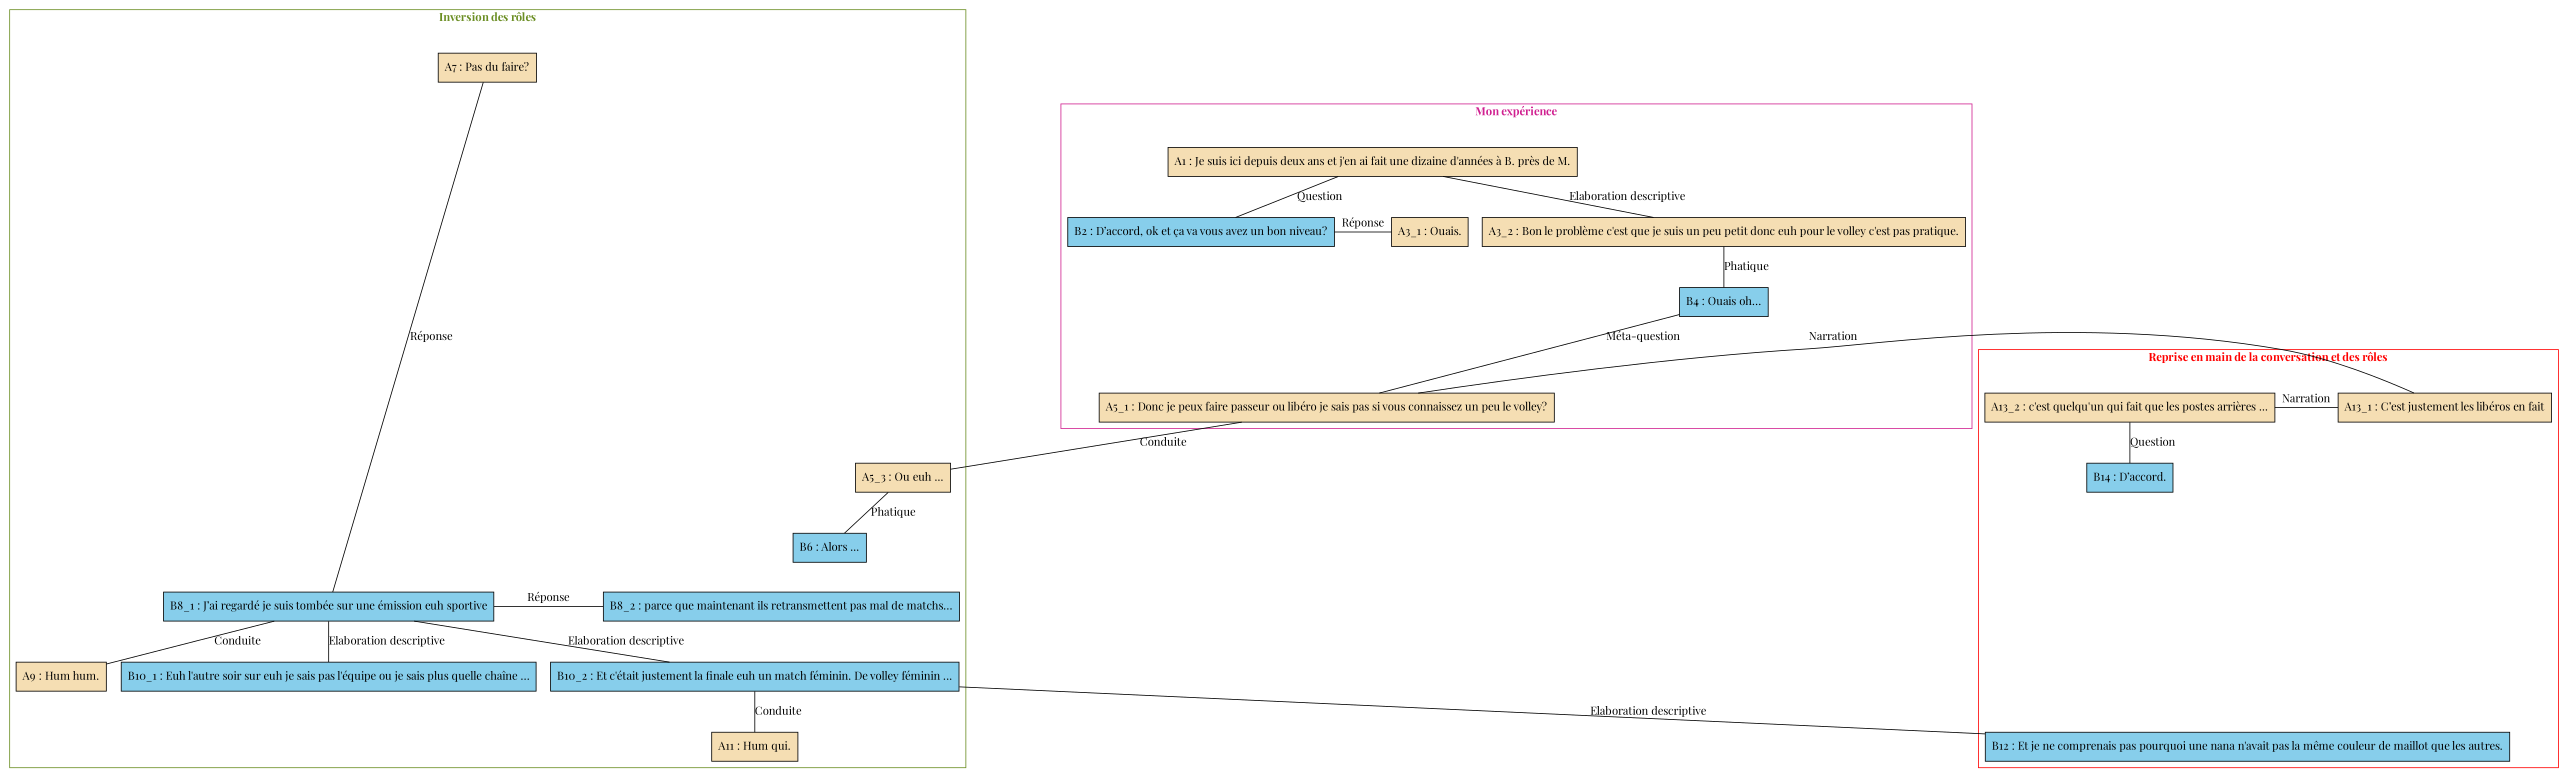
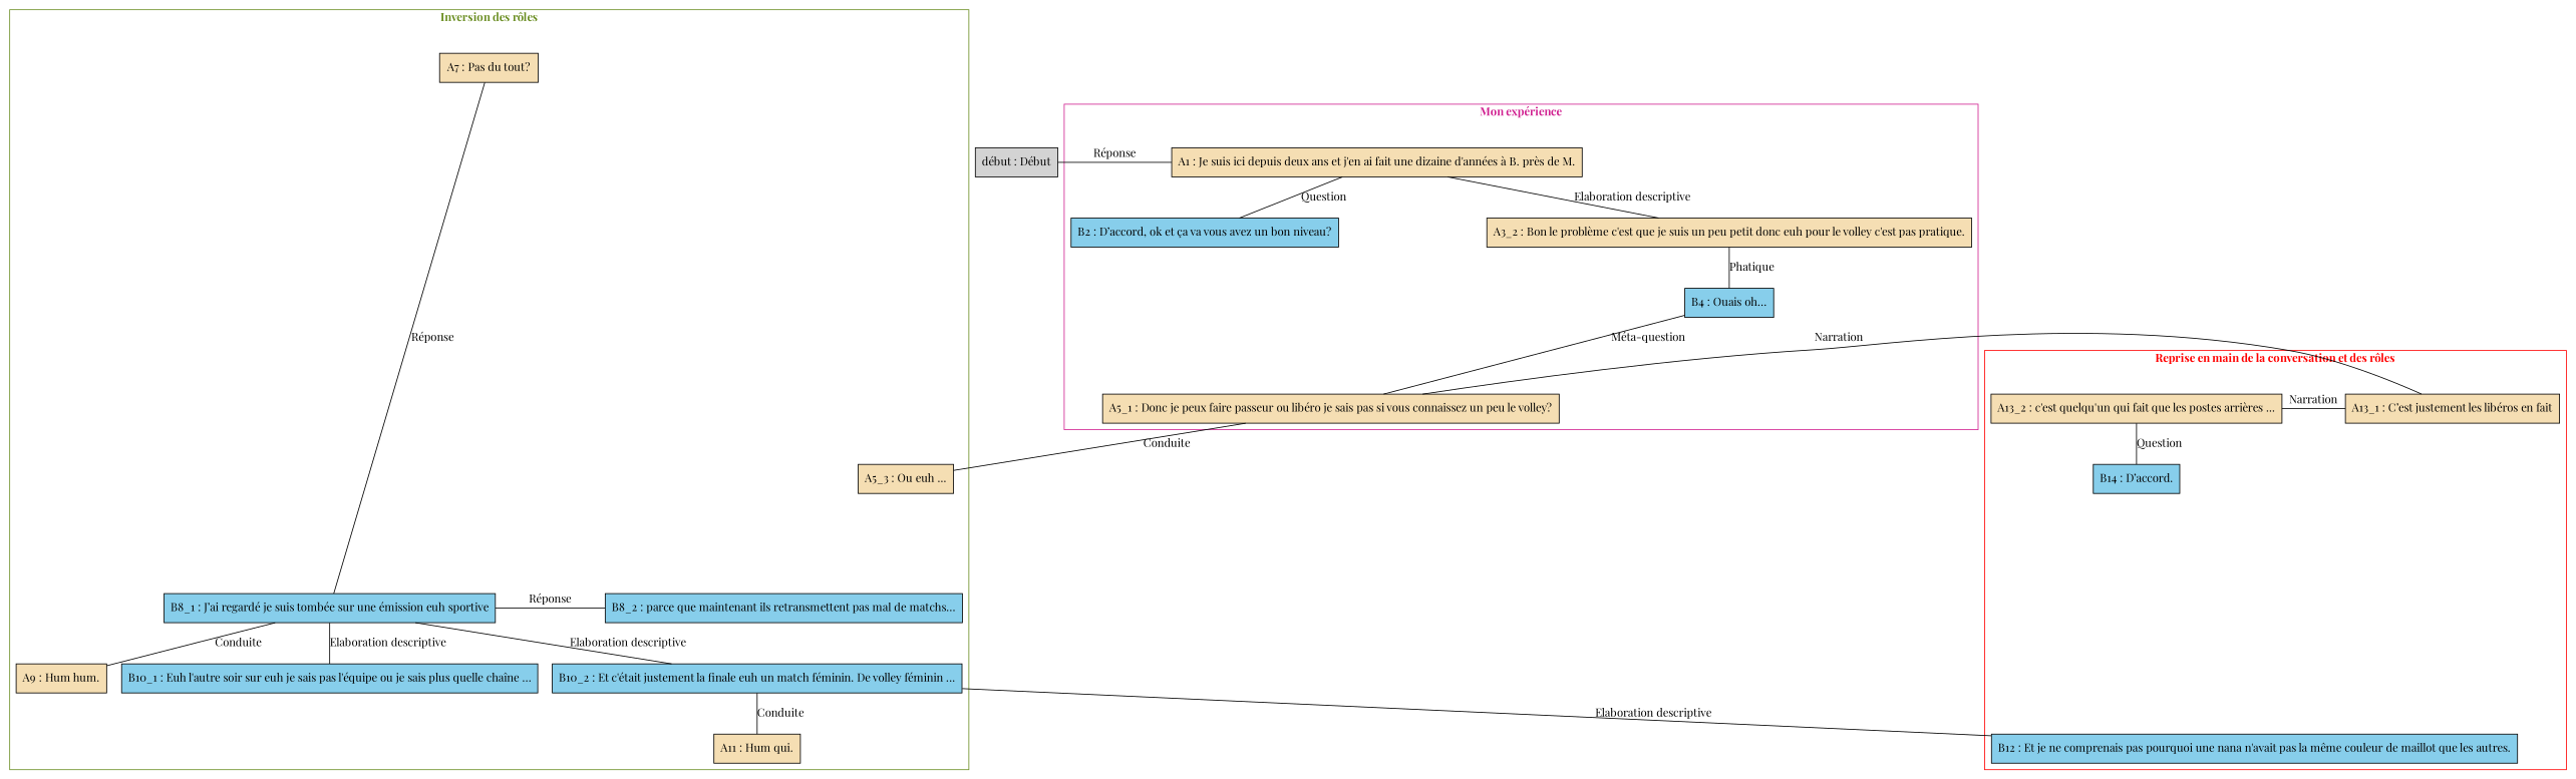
  digraph {
    fontname="Playfair Display"
    newrank=true
    node [fillcolor=wheat fontname="Playfair Display" shape=box style=filled]
    edge [dir=none fontname="Playfair Display" weight=2]
    n1 [label="A1 : Je suis ici depuis deux ans et j'en ai fait une dizaine d'années à B. près de M."]
    n2 [fillcolor=skyblue label="B2 : D’accord, ok et ça va vous avez un bon niveau?"]
-   n3 [label="A3_1 : Ouais."]
    n4 [label="A3_2 : Bon le problème c'est que je suis un peu petit donc euh pour le volley c'est pas pratique."]
    n5 [fillcolor=skyblue label="B4 : Ouais oh…"]
    n6 [label="A5_1 : Donc je peux faire passeur ou libéro je sais pas si vous connaissez un peu le volley?"]
    n7 [label="A5_3 : Ou euh ..."]
-   n8 [fillcolor=skyblue label="B6 : Alors ..."]
-   n9 [label="A7 : Pas du faire?"]
+   n9 [label="A7 : Pas du tout?"]
    n10 [fillcolor=skyblue label="B8_1 : J’ai regardé je suis tombée sur une émission euh sportive"]
    n11 [fillcolor=skyblue label="B8_2 : parce que maintenant ils retransmettent pas mal de matchs…"]
    n12 [label="A9 : Hum hum."]
    n13 [fillcolor=skyblue label="B10_1 : Euh l'autre soir sur euh je sais pas l'équipe ou je sais plus quelle chaîne …"]
    n14 [fillcolor=skyblue label="B10_2 : Et c'était justement la finale euh un match féminin. De volley féminin ..."]
    n15 [label="A11 : Hum qui."]
    n16 [fillcolor=skyblue label="B12 : Et je ne comprenais pas pourquoi une nana n'avait pas la même couleur de maillot que les autres."]
    n17 [label="A13_1 : C’est justement les libéros en fait"]
    n18 [label="A13_2 : c'est quelqu'un qui fait que les postes arrières ..."]
    n19 [fillcolor=skyblue label="B14 : D’accord."]
    zero [style=invis fillcolor=""]
+   n21 [label="début : Début" fillcolor=""]
    subgraph cluster_1 {
      color=violetred
      fontcolor=violetred
      label=<<B>Mon expérience</B>>
      n1
      n2
-     n3
      n4
      n5
      n6
    }
    subgraph cluster_2 {
      color=olivedrab
      fontcolor=olivedrab
      label=<<B>Inversion des rôles</B>>
      n7
-     n8
      n9
      n10
      n11
      n12
      n13
      n14
      n15
    }
    subgraph cluster_3 {
      color=red
      fontcolor=red
      label=<<B>Reprise en main de la conversation et des rôles</B>>
      n16
      n17
      n18
      n19
    }
    n1 -> n2 [label=Question]
-   n1 -> n3 [style=invis weight=1 dir=""]
    n1 -> n4 [label="Elaboration descriptive"]
-   n2 -> n3 [constraint=false label="Réponse" weight=""]
    n4 -> n5 [label=Phatique]
    n5 -> n6 [label="Méta-question"]
    n5 -> n17 [style=invis weight=1 dir=""]
    n5 -> n18 [style=invis weight=1 dir=""]
    n6 -> n7 [label=Conduite]
    n6 -> n17 [constraint=false label=Narration weight=""]
-   n7 -> n8 [label=Phatique]
-   n8 -> n10 [style=invis weight=1 dir=""]
-   n8 -> n11 [style=invis weight=1 dir=""]
    n9 -> n10 [constraint=false label="Réponse" weight=""]
    n10 -> n11 [constraint=false label="Réponse" weight=""]
    n10 -> n12 [label=Conduite]
    n10 -> n13 [label="Elaboration descriptive"]
    n10 -> n14 [label="Elaboration descriptive"]
    n14 -> n15 [label=Conduite]
    n14 -> n16 [label="Elaboration descriptive"]
    n17 -> n18 [constraint=false label=Narration weight=""]
    n18 -> n19 [label=Question]
    zero -> n1 [style=invis weight=1 dir=""]
+   zero -> n21 [style=invis dir="" weight=""]
+   n21 -> n1 [constraint=false label="Réponse" weight=""]
  }
